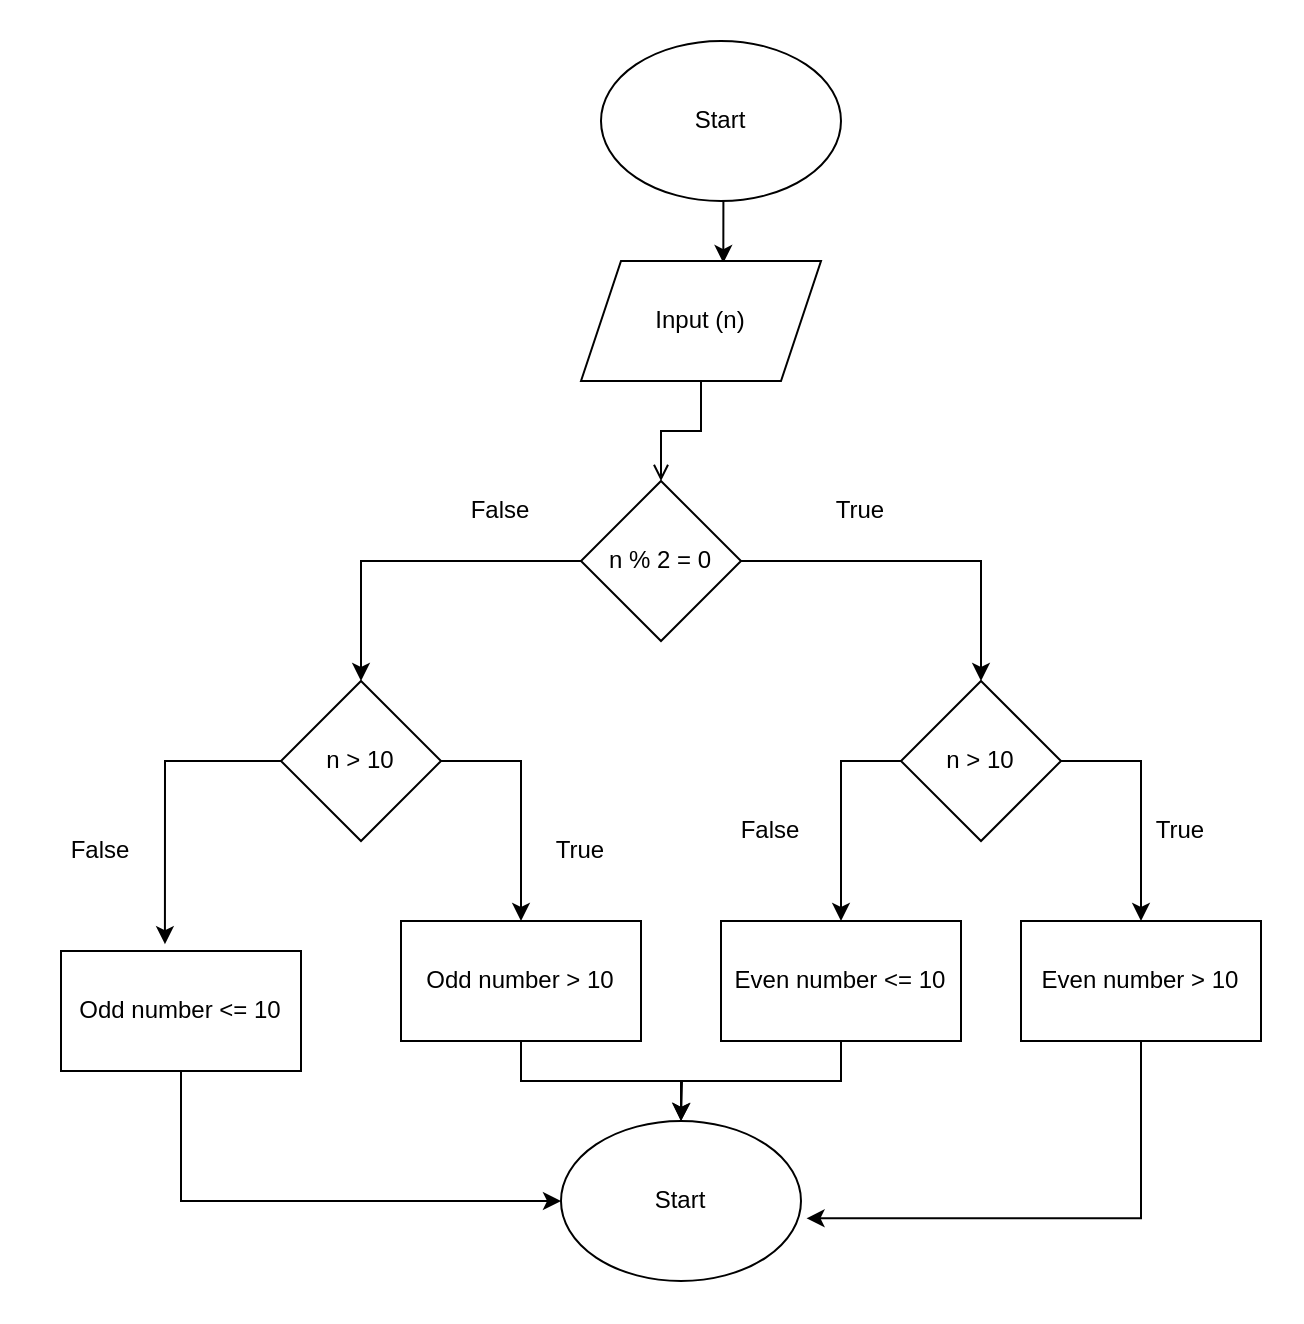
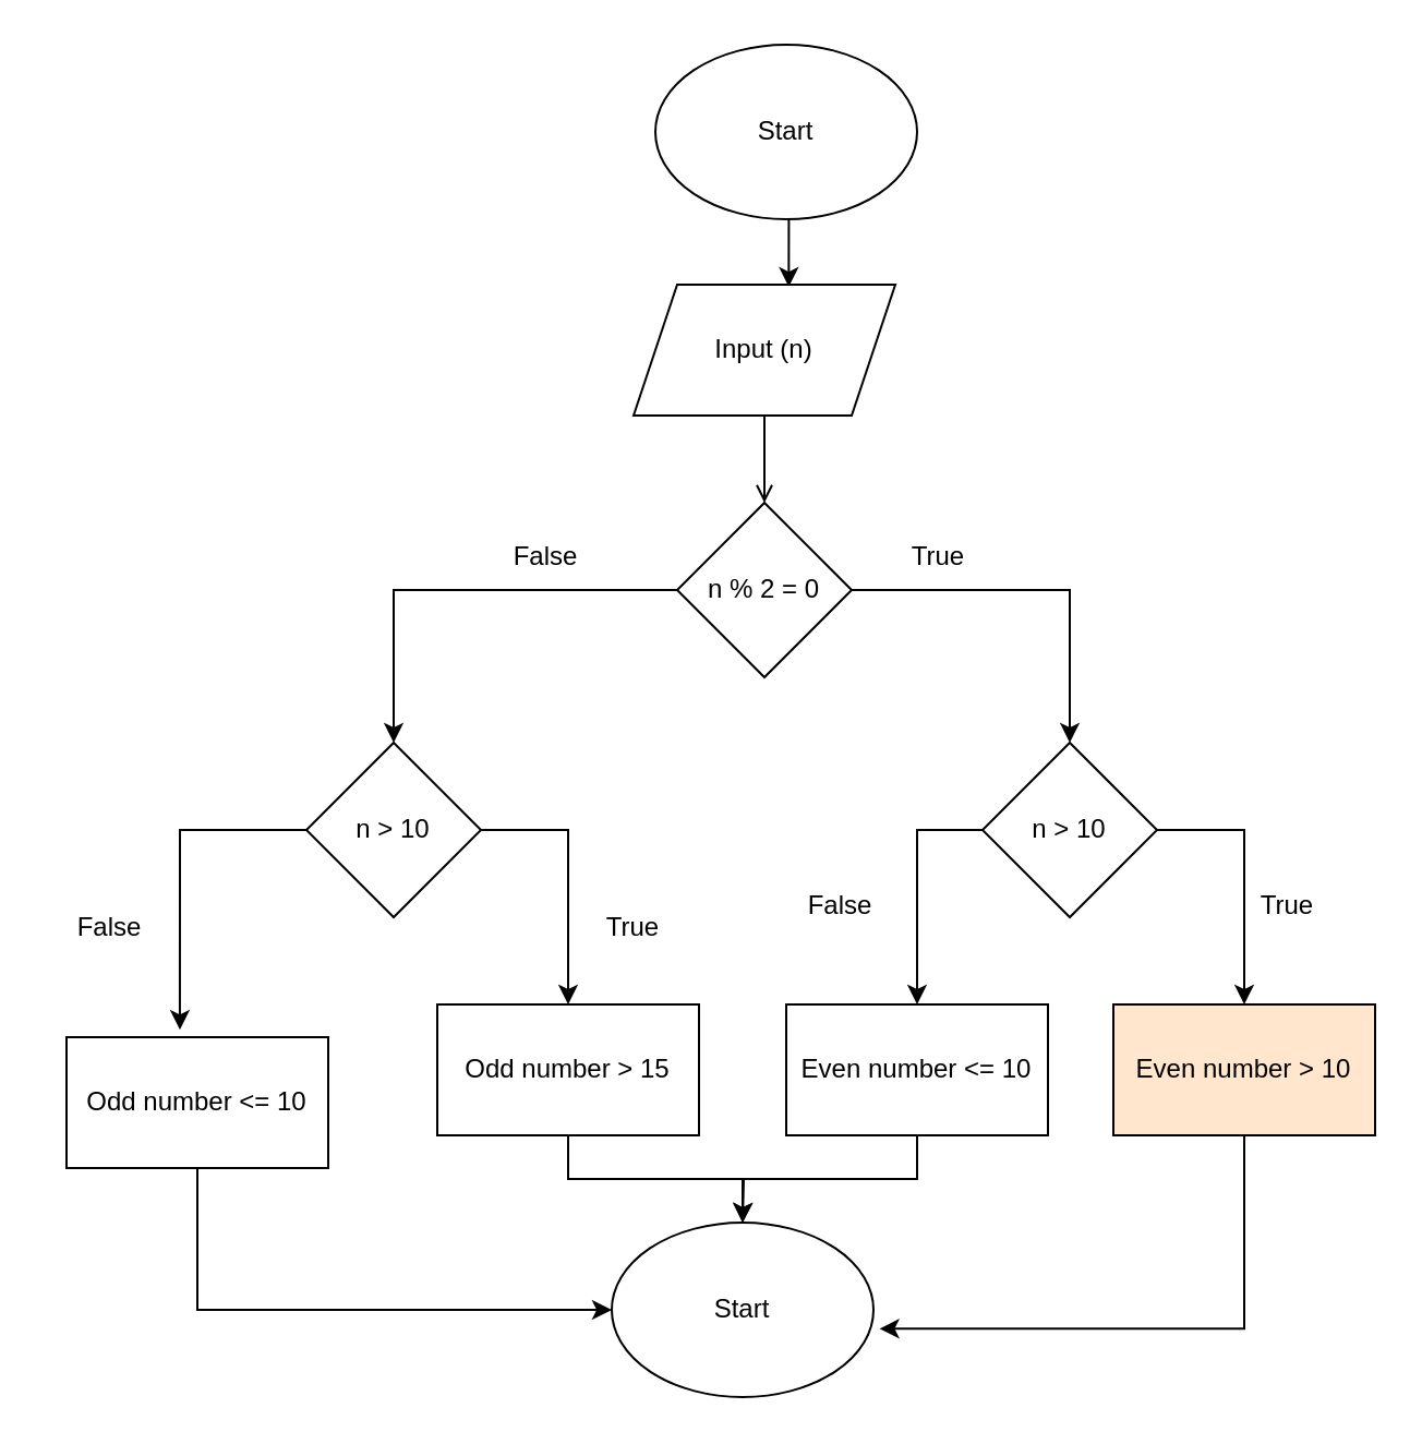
  <mxCell id="0" />
  <mxCell id="1" parent="0" />
  <mxCell id="2" style="edgeStyle=orthogonalEdgeStyle;rounded=0;orthogonalLoop=1;jettySize=auto;html=1;exitX=0.5;exitY=1;exitDx=0;exitDy=0;entryX=0.593;entryY=0.017;entryDx=0;entryDy=0;entryPerimeter=0;" edge="1" parent="1" source="3" target="5"><mxGeometry relative="1" as="geometry" /></mxCell>
  <mxCell id="3" value="Start" style="ellipse;whiteSpace=wrap;html=1;" vertex="1" parent="1"><mxGeometry x="300" y="20" width="120" height="80" as="geometry" /></mxCell>
  <mxCell id="4" style="edgeStyle=orthogonalEdgeStyle;rounded=0;orthogonalLoop=1;jettySize=auto;html=1;exitX=0.5;exitY=1;exitDx=0;exitDy=0;entryX=0.5;entryY=0;entryDx=0;entryDy=0;endArrow=open;" edge="1" parent="1" source="5" target="8"><mxGeometry relative="1" as="geometry" /></mxCell>
  <mxCell id="5" value="Input (n)" style="shape=parallelogram;perimeter=parallelogramPerimeter;whiteSpace=wrap;html=1;fixedSize=1;" vertex="1" parent="1"><mxGeometry x="290" y="130" width="120" height="60" as="geometry" /></mxCell>
  <mxCell id="6" style="edgeStyle=orthogonalEdgeStyle;rounded=0;orthogonalLoop=1;jettySize=auto;html=1;exitX=0;exitY=0.5;exitDx=0;exitDy=0;entryX=0.5;entryY=0;entryDx=0;entryDy=0;" edge="1" parent="1" source="8" target="11"><mxGeometry relative="1" as="geometry" /></mxCell>
  <mxCell id="7" style="edgeStyle=orthogonalEdgeStyle;rounded=0;orthogonalLoop=1;jettySize=auto;html=1;exitX=1;exitY=0.5;exitDx=0;exitDy=0;entryX=0.5;entryY=0;entryDx=0;entryDy=0;" edge="1" parent="1" source="8" target="14"><mxGeometry relative="1" as="geometry" /></mxCell>
- <mxCell id="8" value="n % 2 = 0" style="rhombus;whiteSpace=wrap;html=1;" vertex="1" parent="1"><mxGeometry x="290" y="240" width="80" height="80" as="geometry" /></mxCell>
+ <mxCell id="8" value="n % 2 = 0" style="rhombus;whiteSpace=wrap;html=1;" vertex="1" parent="1"><mxGeometry x="310" y="230" width="80" height="80" as="geometry" /></mxCell>
  <mxCell id="9" style="edgeStyle=orthogonalEdgeStyle;rounded=0;orthogonalLoop=1;jettySize=auto;html=1;exitX=0;exitY=0.5;exitDx=0;exitDy=0;entryX=0.433;entryY=-0.057;entryDx=0;entryDy=0;entryPerimeter=0;" edge="1" parent="1" source="11" target="16"><mxGeometry relative="1" as="geometry" /></mxCell>
  <mxCell id="10" style="edgeStyle=orthogonalEdgeStyle;rounded=0;orthogonalLoop=1;jettySize=auto;html=1;exitX=1;exitY=0.5;exitDx=0;exitDy=0;entryX=0.5;entryY=0;entryDx=0;entryDy=0;" edge="1" parent="1" source="11" target="18"><mxGeometry relative="1" as="geometry" /></mxCell>
  <mxCell id="11" value="n &amp;gt; 10" style="rhombus;whiteSpace=wrap;html=1;" vertex="1" parent="1"><mxGeometry x="140" y="340" width="80" height="80" as="geometry" /></mxCell>
  <mxCell id="12" style="edgeStyle=orthogonalEdgeStyle;rounded=0;orthogonalLoop=1;jettySize=auto;html=1;exitX=0;exitY=0.5;exitDx=0;exitDy=0;entryX=0.5;entryY=0;entryDx=0;entryDy=0;" edge="1" parent="1" source="14" target="20"><mxGeometry relative="1" as="geometry" /></mxCell>
  <mxCell id="13" style="edgeStyle=orthogonalEdgeStyle;rounded=0;orthogonalLoop=1;jettySize=auto;html=1;exitX=1;exitY=0.5;exitDx=0;exitDy=0;entryX=0.5;entryY=0;entryDx=0;entryDy=0;" edge="1" parent="1" source="14" target="22"><mxGeometry relative="1" as="geometry" /></mxCell>
  <mxCell id="14" value="n &amp;gt; 10" style="rhombus;whiteSpace=wrap;html=1;" vertex="1" parent="1"><mxGeometry x="450" y="340" width="80" height="80" as="geometry" /></mxCell>
  <mxCell id="15" style="edgeStyle=orthogonalEdgeStyle;rounded=0;orthogonalLoop=1;jettySize=auto;html=1;exitX=0.5;exitY=1;exitDx=0;exitDy=0;entryX=0;entryY=0.5;entryDx=0;entryDy=0;" edge="1" parent="1" source="16" target="29"><mxGeometry relative="1" as="geometry" /></mxCell>
  <mxCell id="16" value="Odd number &amp;lt;= 10" style="rounded=0;whiteSpace=wrap;html=1;" vertex="1" parent="1"><mxGeometry x="30" y="475" width="120" height="60" as="geometry" /></mxCell>
  <mxCell id="17" style="edgeStyle=orthogonalEdgeStyle;rounded=0;orthogonalLoop=1;jettySize=auto;html=1;exitX=0.5;exitY=1;exitDx=0;exitDy=0;entryX=0.5;entryY=0;entryDx=0;entryDy=0;" edge="1" parent="1" source="18" target="29"><mxGeometry relative="1" as="geometry" /></mxCell>
- <mxCell id="18" value="Odd number &amp;gt; 10" style="rounded=0;whiteSpace=wrap;html=1;" vertex="1" parent="1"><mxGeometry x="200" y="460" width="120" height="60" as="geometry" /></mxCell>
+ <mxCell id="18" value="Odd number &amp;gt; 15" style="rounded=0;whiteSpace=wrap;html=1;" vertex="1" parent="1"><mxGeometry x="200" y="460" width="120" height="60" as="geometry" /></mxCell>
  <mxCell id="19" style="edgeStyle=orthogonalEdgeStyle;rounded=0;orthogonalLoop=1;jettySize=auto;html=1;exitX=0.5;exitY=1;exitDx=0;exitDy=0;" edge="1" parent="1" source="20"><mxGeometry relative="1" as="geometry"><mxPoint x="340" y="560" as="targetPoint" /></mxGeometry></mxCell>
  <mxCell id="20" value="Even number &amp;lt;= 10" style="rounded=0;whiteSpace=wrap;html=1;" vertex="1" parent="1"><mxGeometry x="360" y="460" width="120" height="60" as="geometry" /></mxCell>
  <mxCell id="21" style="edgeStyle=orthogonalEdgeStyle;rounded=0;orthogonalLoop=1;jettySize=auto;html=1;exitX=0.5;exitY=1;exitDx=0;exitDy=0;entryX=1.023;entryY=0.608;entryDx=0;entryDy=0;entryPerimeter=0;" edge="1" parent="1" source="22" target="29"><mxGeometry relative="1" as="geometry"><Array as="points"><mxPoint x="570" y="609" /></Array></mxGeometry></mxCell>
- <mxCell id="22" value="Even number &amp;gt; 10" style="rounded=0;whiteSpace=wrap;html=1;" vertex="1" parent="1"><mxGeometry x="510" y="460" width="120" height="60" as="geometry" /></mxCell>
+ <mxCell id="22" value="Even number &amp;gt; 10" style="rounded=0;whiteSpace=wrap;html=1;fillColor=#ffe6cc;" vertex="1" parent="1"><mxGeometry x="510" y="460" width="120" height="60" as="geometry" /></mxCell>
  <mxCell id="23" value="True" style="text;html=1;strokeColor=none;fillColor=none;align=center;verticalAlign=middle;whiteSpace=wrap;rounded=0;" vertex="1" parent="1"><mxGeometry x="400" y="240" width="60" height="30" as="geometry" /></mxCell>
  <mxCell id="24" value="False" style="text;html=1;strokeColor=none;fillColor=none;align=center;verticalAlign=middle;whiteSpace=wrap;rounded=0;" vertex="1" parent="1"><mxGeometry x="20" y="410" width="60" height="30" as="geometry" /></mxCell>
  <mxCell id="25" value="True" style="text;html=1;strokeColor=none;fillColor=none;align=center;verticalAlign=middle;whiteSpace=wrap;rounded=0;" vertex="1" parent="1"><mxGeometry x="260" y="410" width="60" height="30" as="geometry" /></mxCell>
  <mxCell id="26" value="False" style="text;html=1;strokeColor=none;fillColor=none;align=center;verticalAlign=middle;whiteSpace=wrap;rounded=0;" vertex="1" parent="1"><mxGeometry x="220" y="240" width="60" height="30" as="geometry" /></mxCell>
  <mxCell id="27" value="False" style="text;html=1;strokeColor=none;fillColor=none;align=center;verticalAlign=middle;whiteSpace=wrap;rounded=0;" vertex="1" parent="1"><mxGeometry x="355" y="400" width="60" height="30" as="geometry" /></mxCell>
  <mxCell id="28" value="True" style="text;html=1;strokeColor=none;fillColor=none;align=center;verticalAlign=middle;whiteSpace=wrap;rounded=0;" vertex="1" parent="1"><mxGeometry x="560" y="400" width="60" height="30" as="geometry" /></mxCell>
  <mxCell id="29" value="Start" style="ellipse;whiteSpace=wrap;html=1;" vertex="1" parent="1"><mxGeometry x="280" y="560" width="120" height="80" as="geometry" /></mxCell>
